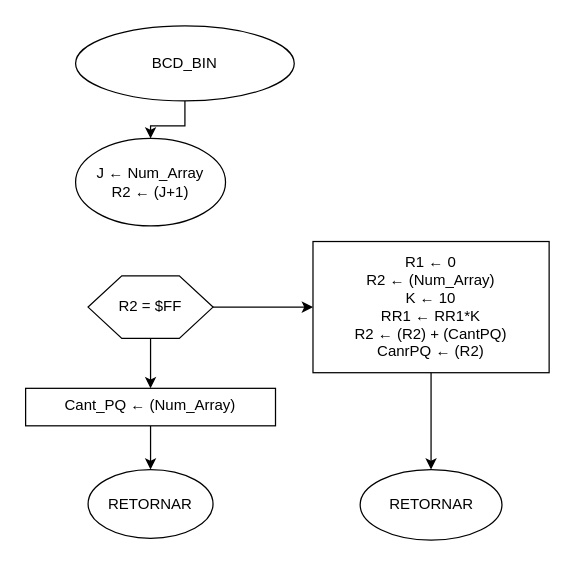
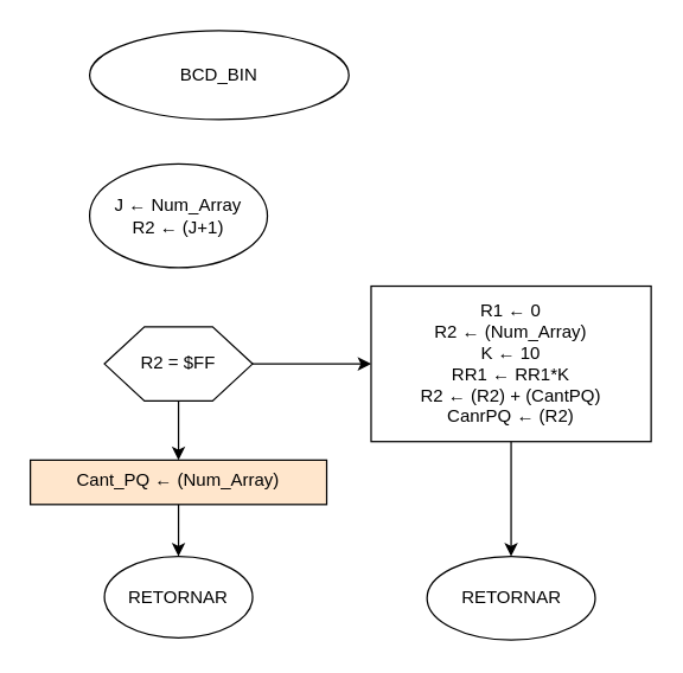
  <mxCell id="0" />
  <mxCell id="1" parent="0" />
- <mxCell id="2" value="" style="edgeStyle=orthogonalEdgeStyle;rounded=0;orthogonalLoop=1;jettySize=auto;html=1;" edge="1" parent="1" source="3" target="4"><mxGeometry relative="1" as="geometry" /></mxCell>
  <mxCell id="3" value="BCD_BIN" style="ellipse;whiteSpace=wrap;html=1;" vertex="1" parent="1"><mxGeometry x="60" y="20" width="175" height="60" as="geometry" /></mxCell>
  <mxCell id="4" value="&lt;div&gt;J ← Num_Array&lt;/div&gt;&lt;div&gt;R2 ← (J+1)&lt;/div&gt;" style="ellipse;whiteSpace=wrap;html=1;" vertex="1" parent="1"><mxGeometry x="60" y="110" width="120" height="70" as="geometry" /></mxCell>
  <mxCell id="5" value="" style="edgeStyle=orthogonalEdgeStyle;rounded=0;orthogonalLoop=1;jettySize=auto;html=1;" edge="1" parent="1" source="6" target="10"><mxGeometry relative="1" as="geometry" /></mxCell>
  <mxCell id="6" value="" style="verticalLabelPosition=bottom;verticalAlign=top;html=1;shape=hexagon;perimeter=hexagonPerimeter2;arcSize=6;size=0.27;" vertex="1" parent="1"><mxGeometry x="70" y="220" width="100" height="50" as="geometry" /></mxCell>
  <mxCell id="7" value="" style="edgeStyle=orthogonalEdgeStyle;rounded=0;orthogonalLoop=1;jettySize=auto;html=1;" edge="1" parent="1" source="8" target="13"><mxGeometry relative="1" as="geometry" /></mxCell>
  <mxCell id="8" value="R2 = $FF" style="text;html=1;strokeColor=none;fillColor=none;align=center;verticalAlign=middle;whiteSpace=wrap;rounded=0;" vertex="1" parent="1"><mxGeometry x="70" y="235" width="100" height="20" as="geometry" /></mxCell>
  <mxCell id="9" value="" style="edgeStyle=orthogonalEdgeStyle;rounded=0;orthogonalLoop=1;jettySize=auto;html=1;" edge="1" parent="1" source="10" target="11"><mxGeometry relative="1" as="geometry" /></mxCell>
- <mxCell id="10" value="Cant_PQ ← (Num_Array)" style="whiteSpace=wrap;html=1;verticalAlign=top;arcSize=6;" vertex="1" parent="1"><mxGeometry x="20" y="310" width="200" height="30" as="geometry" /></mxCell>
+ <mxCell id="10" value="Cant_PQ ← (Num_Array)" style="whiteSpace=wrap;html=1;verticalAlign=top;arcSize=6;fillColor=#ffe6cc;" vertex="1" parent="1"><mxGeometry x="20" y="310" width="200" height="30" as="geometry" /></mxCell>
  <mxCell id="11" value="&lt;div&gt;&lt;br&gt;&lt;/div&gt;&lt;div&gt;RETORNAR&lt;br&gt;&lt;/div&gt;" style="ellipse;whiteSpace=wrap;html=1;verticalAlign=top;arcSize=6;" vertex="1" parent="1"><mxGeometry x="70" y="375" width="100" height="55" as="geometry" /></mxCell>
  <mxCell id="12" value="" style="edgeStyle=orthogonalEdgeStyle;rounded=0;orthogonalLoop=1;jettySize=auto;html=1;" edge="1" parent="1" source="13" target="14"><mxGeometry relative="1" as="geometry" /></mxCell>
  <mxCell id="13" value="&lt;div&gt;R1 ← 0&lt;/div&gt;&lt;div&gt;R2 ← (Num_Array)&lt;/div&gt;&lt;div&gt;K ← 10&lt;/div&gt;&lt;div&gt;RR1 ← RR1*K&lt;/div&gt;&lt;div&gt;R2 ← (R2) + (CantPQ)&lt;/div&gt;&lt;div&gt;CanrPQ ← (R2)&lt;br&gt;&lt;/div&gt;" style="whiteSpace=wrap;html=1;" vertex="1" parent="1"><mxGeometry x="250" y="192.5" width="189" height="105" as="geometry" /></mxCell>
  <mxCell id="14" value="RETORNAR" style="ellipse;whiteSpace=wrap;html=1;" vertex="1" parent="1"><mxGeometry x="287.75" y="375" width="113.5" height="56.5" as="geometry" /></mxCell>
